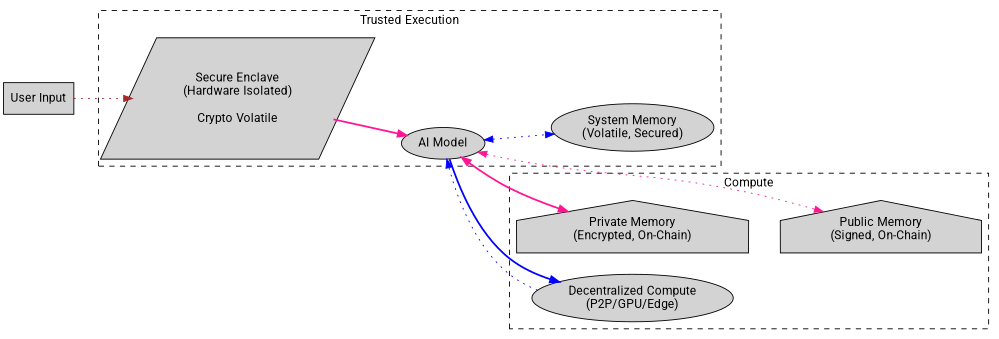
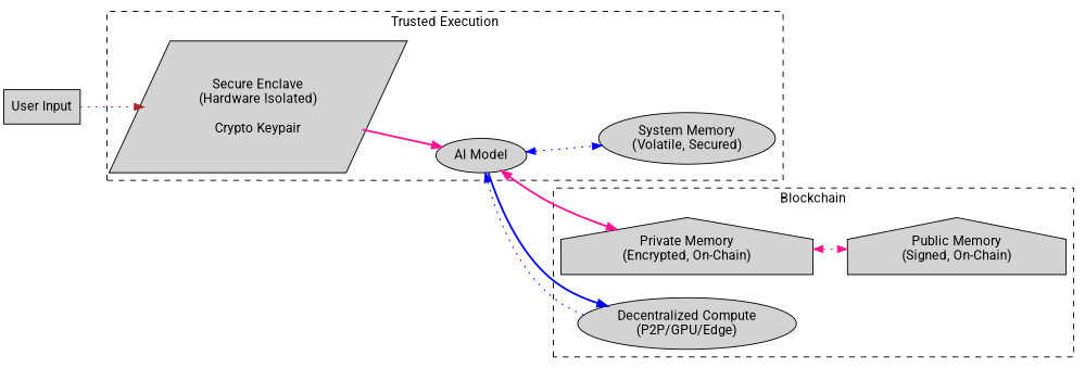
  digraph {
    fontname=Roboto
    rankdir=LR
    node [fillcolor=lightgray fontname=Roboto shape=ellipse style=filled]
    edge [color=deeppink fontname=Roboto style=dotted]
-   n1 [label="Secure Enclave\n(Hardware Isolated)\n\nCrypto Volatile" shape=parallelogram]
+   n1 [label="Secure Enclave\n(Hardware Isolated)\n\nCrypto Keypair" shape=parallelogram]
    n2 [label="AI Model"]
    n3 [label="System Memory\n(Volatile, Secured)"]
    n4 [label="Public Memory\n(Signed, On-Chain)" shape=house]
    n5 [label="Private Memory\n(Encrypted, On-Chain)" shape=house]
    n6 [label="Decentralized Compute\n(P2P/GPU/Edge)"]
    n7 [label="User Input" shape=box]
    subgraph cluster_1 {
      label="Trusted Execution"
      style=dashed
      n1
      n2
      n3
    }
    subgraph cluster_2 {
-     label=Compute
+     label=Blockchain
      style=dashed
      n4
      n5
      n6
    }
    n1 -> n2 [style=bold]
    n2 -> n3 [color=blue dir=both]
-   n2 -> n4 [dir=both]
+   n5 -> n4 [dir=both]
    n2 -> n5 [dir=both style=bold]
    n2 -> n6 [color=blue style=bold]
    n6 -> n2 [color=blue]
    n7 -> n1 [color=brown]
  }
